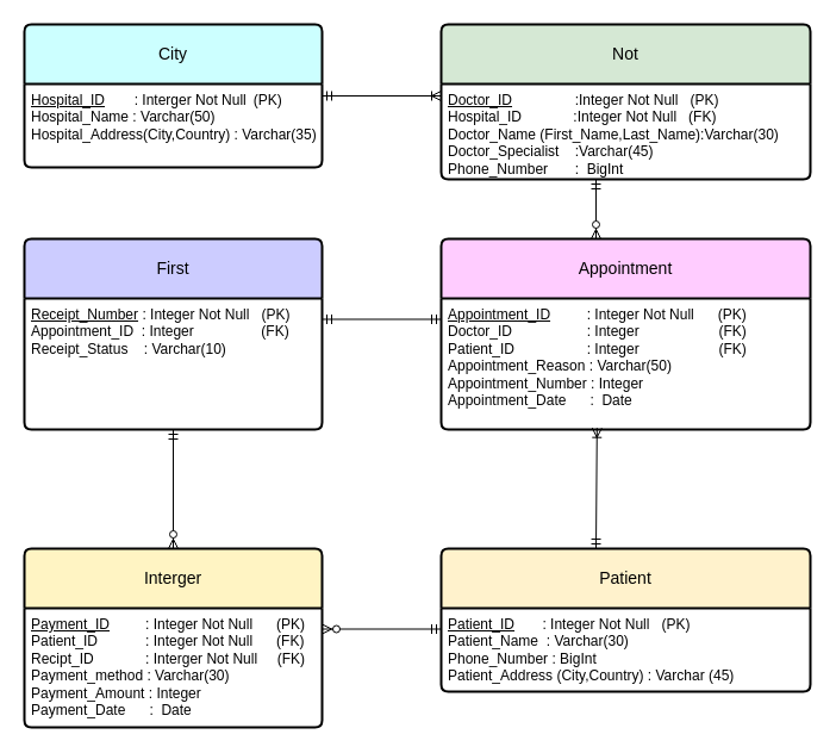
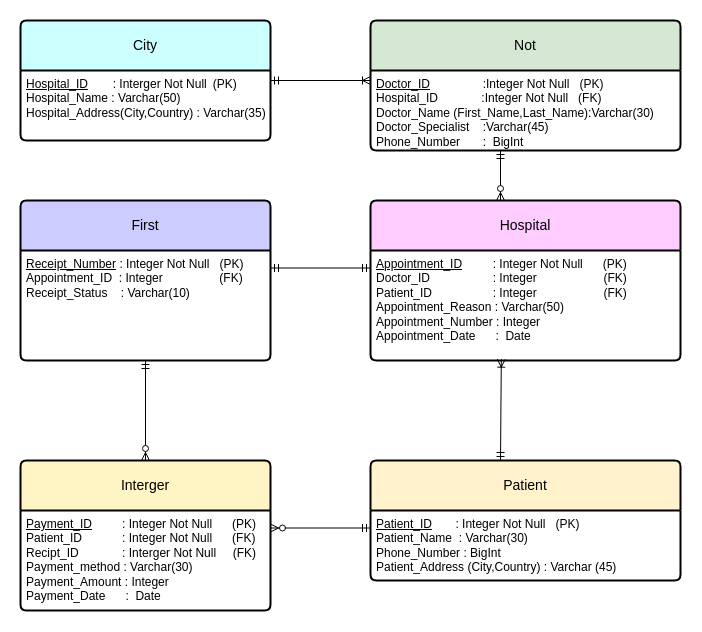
  <mxCell id="0" />
  <mxCell id="1" parent="0" />
  <mxCell id="2" value="City" style="swimlane;childLayout=stackLayout;horizontal=1;startSize=50;horizontalStack=0;rounded=1;fontSize=14;fontStyle=0;strokeWidth=2;resizeParent=0;resizeLast=1;shadow=0;dashed=0;align=center;arcSize=4;whiteSpace=wrap;html=1;fillColor=#CCFFFF;" parent="1" vertex="1"><mxGeometry x="20" y="20" width="250" height="120" as="geometry"><mxRectangle x="80" y="180" width="90" height="50" as="alternateBounds" /></mxGeometry></mxCell>
  <mxCell id="3" value="&lt;u style=&quot;&quot;&gt;Hospital_ID&lt;/u&gt; &lt;span style=&quot;white-space: pre;&quot;&gt;&#09;&lt;/span&gt;&amp;nbsp; : Interger Not Null &lt;span style=&quot;white-space: pre;&quot;&gt;&#09;&lt;/span&gt;(PK)&amp;nbsp;&lt;br&gt;Hospital_Name : Varchar(50)&lt;br&gt;Hospital_Address(City,Country) : Varchar(35)" style="align=left;strokeColor=none;fillColor=none;spacingLeft=4;fontSize=12;verticalAlign=top;resizable=0;rotatable=0;part=1;html=1;" parent="2" vertex="1"><mxGeometry y="50" width="250" height="70" as="geometry" /></mxCell>
  <mxCell id="4" style="align=left;strokeColor=none;fillColor=none;spacingLeft=4;fontSize=12;verticalAlign=top;resizable=0;rotatable=0;part=1;html=1;" parent="2" vertex="1"><mxGeometry y="120" width="250" as="geometry" /></mxCell>
  <mxCell id="5" style="align=left;strokeColor=none;fillColor=none;spacingLeft=4;fontSize=12;verticalAlign=top;resizable=0;rotatable=0;part=1;html=1;" parent="2" vertex="1"><mxGeometry y="120" width="250" as="geometry" /></mxCell>
  <mxCell id="6" value="Not" style="swimlane;childLayout=stackLayout;horizontal=1;startSize=50;horizontalStack=0;rounded=1;fontSize=14;fontStyle=0;strokeWidth=2;resizeParent=0;resizeLast=1;shadow=0;dashed=0;align=center;arcSize=4;whiteSpace=wrap;html=1;fillColor=#D5E8D4;" parent="1" vertex="1"><mxGeometry x="370" y="20" width="310" height="130" as="geometry"><mxRectangle x="370" y="180" width="90" height="50" as="alternateBounds" /></mxGeometry></mxCell>
  <mxCell id="7" value="&lt;u&gt;Doctor_ID&lt;/u&gt; &lt;span style=&quot;white-space: pre;&quot;&gt;&#09;&lt;span style=&quot;white-space: pre;&quot;&gt;&#09;&lt;/span&gt;&lt;/span&gt;:Integer Not Null&amp;nbsp; &amp;nbsp;(PK)&lt;br&gt;Hospital_ID&amp;nbsp; &amp;nbsp; &amp;nbsp; &amp;nbsp; &amp;nbsp; &amp;nbsp; &amp;nbsp;:Integer Not Null&amp;nbsp; &amp;nbsp;(FK)&lt;br&gt;Doctor_Name (First_Name,Last_Name):Varchar(30)&amp;nbsp; &amp;nbsp; &amp;nbsp; &amp;nbsp; &amp;nbsp; &amp;nbsp;&amp;nbsp;&lt;br&gt;Doctor_Specialist &lt;span style=&quot;white-space: pre;&quot;&gt;&#09;&lt;/span&gt;:Varchar(45)&lt;br&gt;Phone_Number&lt;span style=&quot;white-space: pre;&quot;&gt;&#09;&lt;/span&gt;:&amp;nbsp; BigInt" style="align=left;strokeColor=none;fillColor=none;spacingLeft=4;fontSize=12;verticalAlign=top;resizable=0;rotatable=0;part=1;html=1;" parent="6" vertex="1"><mxGeometry y="50" width="310" height="70" as="geometry" /></mxCell>
  <mxCell id="8" style="align=left;strokeColor=none;fillColor=none;spacingLeft=4;fontSize=12;verticalAlign=top;resizable=0;rotatable=0;part=1;html=1;" parent="6" vertex="1"><mxGeometry y="120" width="310" as="geometry" /></mxCell>
  <mxCell id="9" style="align=left;strokeColor=none;fillColor=none;spacingLeft=4;fontSize=12;verticalAlign=top;resizable=0;rotatable=0;part=1;html=1;" parent="6" vertex="1"><mxGeometry y="120" width="310" height="10" as="geometry" /></mxCell>
- <mxCell id="10" value="Appointment" style="swimlane;childLayout=stackLayout;horizontal=1;startSize=50;horizontalStack=0;rounded=1;fontSize=14;fontStyle=0;strokeWidth=2;resizeParent=0;resizeLast=1;shadow=0;dashed=0;align=center;arcSize=4;whiteSpace=wrap;html=1;fillColor=#FFCCFF;" parent="1" vertex="1"><mxGeometry x="370" y="200" width="310" height="160" as="geometry"><mxRectangle x="370" y="360" width="90" height="50" as="alternateBounds" /></mxGeometry></mxCell>
+ <mxCell id="10" value="Hospital" style="swimlane;childLayout=stackLayout;horizontal=1;startSize=50;horizontalStack=0;rounded=1;fontSize=14;fontStyle=0;strokeWidth=2;resizeParent=0;resizeLast=1;shadow=0;dashed=0;align=center;arcSize=4;whiteSpace=wrap;html=1;fillColor=#FFCCFF;" parent="1" vertex="1"><mxGeometry x="370" y="200" width="310" height="160" as="geometry"><mxRectangle x="370" y="360" width="90" height="50" as="alternateBounds" /></mxGeometry></mxCell>
  <mxCell id="11" value="&lt;u&gt;Appointment_ID&lt;/u&gt;&lt;span style=&quot;white-space: pre;&quot;&gt;&#09;&lt;/span&gt;&amp;nbsp; &amp;nbsp;: Integer Not Null&amp;nbsp; &amp;nbsp; &amp;nbsp; (PK)&lt;br&gt;Doctor_ID&amp;nbsp; &amp;nbsp; &amp;nbsp; &amp;nbsp; &amp;nbsp; &amp;nbsp; &amp;nbsp;&lt;span style=&quot;white-space: pre;&quot;&gt;&#09;&lt;/span&gt;&amp;nbsp; &amp;nbsp;: Integer&amp;nbsp; &amp;nbsp; &amp;nbsp; &amp;nbsp; &amp;nbsp; &amp;nbsp; &amp;nbsp; &amp;nbsp; &amp;nbsp; &amp;nbsp; (FK)&lt;br&gt;Patient_ID&amp;nbsp; &amp;nbsp; &amp;nbsp; &amp;nbsp; &amp;nbsp; &amp;nbsp; &amp;nbsp;&lt;span style=&quot;white-space: pre;&quot;&gt;&#09;&lt;/span&gt;&amp;nbsp; &amp;nbsp;: Integer&amp;nbsp; &amp;nbsp; &amp;nbsp; &amp;nbsp; &amp;nbsp; &amp;nbsp; &amp;nbsp; &amp;nbsp; &amp;nbsp; &amp;nbsp; (FK)&amp;nbsp;&lt;br&gt;Appointment_Reason : Varchar(50)&amp;nbsp;&lt;br&gt;Appointment_Number : Integer&amp;nbsp;&lt;br&gt;Appointment_Date&amp;nbsp; &amp;nbsp; &amp;nbsp; :&amp;nbsp; Date" style="align=left;strokeColor=none;fillColor=none;spacingLeft=4;fontSize=12;verticalAlign=top;resizable=0;rotatable=0;part=1;html=1;" parent="10" vertex="1"><mxGeometry y="50" width="310" height="70" as="geometry" /></mxCell>
  <mxCell id="12" style="align=left;strokeColor=none;fillColor=none;spacingLeft=4;fontSize=12;verticalAlign=top;resizable=0;rotatable=0;part=1;html=1;" parent="10" vertex="1"><mxGeometry y="120" width="310" as="geometry" /></mxCell>
  <mxCell id="13" style="align=left;strokeColor=none;fillColor=none;spacingLeft=4;fontSize=12;verticalAlign=top;resizable=0;rotatable=0;part=1;html=1;" parent="10" vertex="1"><mxGeometry y="120" width="310" height="40" as="geometry" /></mxCell>
  <mxCell id="14" style="edgeStyle=none;rounded=0;orthogonalLoop=1;jettySize=auto;html=1;exitX=0.5;exitY=1;exitDx=0;exitDy=0;" parent="10" source="13" target="13" edge="1"><mxGeometry relative="1" as="geometry" /></mxCell>
  <mxCell id="15" value="Patient" style="swimlane;childLayout=stackLayout;horizontal=1;startSize=50;horizontalStack=0;rounded=1;fontSize=14;fontStyle=0;strokeWidth=2;resizeParent=0;resizeLast=1;shadow=0;dashed=0;align=center;arcSize=4;whiteSpace=wrap;html=1;fillColor=#FFF2CC;" parent="1" vertex="1"><mxGeometry x="370" y="460" width="310" height="120" as="geometry"><mxRectangle x="370" y="620" width="90" height="50" as="alternateBounds" /></mxGeometry></mxCell>
  <mxCell id="16" value="&lt;u&gt;Patient_ID&lt;/u&gt;&amp;nbsp; &amp;nbsp; &amp;nbsp; &amp;nbsp;: Integer Not Null&amp;nbsp; &amp;nbsp;(PK)&lt;br&gt;Patient_Name&amp;nbsp; : Varchar(30)&amp;nbsp; &amp;nbsp; &amp;nbsp; &amp;nbsp; &amp;nbsp; &amp;nbsp;&lt;br&gt;Phone_Number : BigInt&lt;br&gt;Patient_Address (City,Country) : Varchar (45)" style="align=left;strokeColor=none;fillColor=none;spacingLeft=4;fontSize=12;verticalAlign=top;resizable=0;rotatable=0;part=1;html=1;" parent="15" vertex="1"><mxGeometry y="50" width="310" height="70" as="geometry" /></mxCell>
  <mxCell id="17" style="align=left;strokeColor=none;fillColor=none;spacingLeft=4;fontSize=12;verticalAlign=top;resizable=0;rotatable=0;part=1;html=1;" parent="15" vertex="1"><mxGeometry y="120" width="310" as="geometry" /></mxCell>
  <mxCell id="18" style="align=left;strokeColor=none;fillColor=none;spacingLeft=4;fontSize=12;verticalAlign=top;resizable=0;rotatable=0;part=1;html=1;" parent="15" vertex="1"><mxGeometry y="120" width="310" as="geometry" /></mxCell>
  <mxCell id="19" value="Interger" style="swimlane;childLayout=stackLayout;horizontal=1;startSize=50;horizontalStack=0;rounded=1;fontSize=14;fontStyle=0;strokeWidth=2;resizeParent=0;resizeLast=1;shadow=0;dashed=0;align=center;arcSize=4;whiteSpace=wrap;html=1;fillColor=#FFF4C3;" parent="1" vertex="1"><mxGeometry x="20" y="460" width="250" height="150" as="geometry"><mxRectangle x="90" y="620" width="90" height="50" as="alternateBounds" /></mxGeometry></mxCell>
  <mxCell id="20" value="&lt;u&gt;Payment_ID&lt;/u&gt;&amp;nbsp; &amp;nbsp; &amp;nbsp; &amp;nbsp; &amp;nbsp;: Integer Not Null&amp;nbsp; &amp;nbsp; &amp;nbsp; (PK)&lt;br&gt;Patient_ID&amp;nbsp; &amp;nbsp; &amp;nbsp; &amp;nbsp; &amp;nbsp; &amp;nbsp; : Integer Not Null&amp;nbsp; &amp;nbsp; &amp;nbsp; (FK)&lt;br&gt;Recipt_ID&amp;nbsp; &amp;nbsp; &amp;nbsp; &amp;nbsp; &amp;nbsp; &amp;nbsp; &amp;nbsp;: Interger Not Null&amp;nbsp; &amp;nbsp; &amp;nbsp;(FK)&lt;br&gt;Payment_method : Varchar(30)&lt;br&gt;Payment_Amount : Integer&lt;br&gt;Payment_Date&amp;nbsp; &amp;nbsp; &amp;nbsp; :&amp;nbsp; Date" style="align=left;strokeColor=none;fillColor=none;spacingLeft=4;fontSize=12;verticalAlign=top;resizable=0;rotatable=0;part=1;html=1;" parent="19" vertex="1"><mxGeometry y="50" width="250" height="70" as="geometry" /></mxCell>
  <mxCell id="21" style="align=left;strokeColor=none;fillColor=none;spacingLeft=4;fontSize=12;verticalAlign=top;resizable=0;rotatable=0;part=1;html=1;" parent="19" vertex="1"><mxGeometry y="120" width="250" as="geometry" /></mxCell>
  <mxCell id="22" style="align=left;strokeColor=none;fillColor=none;spacingLeft=4;fontSize=12;verticalAlign=top;resizable=0;rotatable=0;part=1;html=1;" parent="19" vertex="1"><mxGeometry y="120" width="250" height="30" as="geometry" /></mxCell>
  <mxCell id="23" value="First" style="swimlane;childLayout=stackLayout;horizontal=1;startSize=50;horizontalStack=0;rounded=1;fontSize=14;fontStyle=0;strokeWidth=2;resizeParent=0;resizeLast=1;shadow=0;dashed=0;align=center;arcSize=4;whiteSpace=wrap;html=1;fillColor=#CCCCFF;" parent="1" vertex="1"><mxGeometry x="20" y="200" width="250" height="160" as="geometry"><mxRectangle x="80" y="360" width="90" height="50" as="alternateBounds" /></mxGeometry></mxCell>
  <mxCell id="24" value="&lt;u&gt;Receipt_Number&lt;/u&gt; : Integer Not Null&amp;nbsp; &amp;nbsp;(PK)&lt;br&gt;Appointment_ID&amp;nbsp; &lt;span style=&quot;white-space: pre;&quot;&gt;: Integer&lt;span style=&quot;white-space: pre;&quot;&gt;&#09;&lt;/span&gt;&lt;/span&gt;&amp;nbsp; &amp;nbsp; &amp;nbsp; &amp;nbsp; &amp;nbsp; (FK)&lt;br&gt;Receipt_Status&amp;nbsp; &amp;nbsp; : Varchar(10)" style="align=left;strokeColor=none;fillColor=none;spacingLeft=4;fontSize=12;verticalAlign=top;resizable=0;rotatable=0;part=1;html=1;" parent="23" vertex="1"><mxGeometry y="50" width="250" height="70" as="geometry" /></mxCell>
  <mxCell id="25" style="align=left;strokeColor=none;fillColor=none;spacingLeft=4;fontSize=12;verticalAlign=top;resizable=0;rotatable=0;part=1;html=1;" parent="23" vertex="1"><mxGeometry y="120" width="250" as="geometry" /></mxCell>
  <mxCell id="26" style="align=left;strokeColor=none;fillColor=none;spacingLeft=4;fontSize=12;verticalAlign=top;resizable=0;rotatable=0;part=1;html=1;" parent="23" vertex="1"><mxGeometry y="120" width="250" height="40" as="geometry" /></mxCell>
  <mxCell id="27" value="" style="fontSize=12;html=1;endArrow=ERoneToMany;startArrow=ERmandOne;rounded=0;exitX=1;exitY=0.5;exitDx=0;exitDy=0;" parent="1" source="2" edge="1"><mxGeometry width="100" height="100" relative="1" as="geometry"><mxPoint x="160" y="230" as="sourcePoint" /><mxPoint x="370" y="80" as="targetPoint" /></mxGeometry></mxCell>
  <mxCell id="28" value="" style="fontSize=12;html=1;endArrow=ERzeroToMany;startArrow=ERmandOne;rounded=0;" parent="1" edge="1"><mxGeometry width="100" height="100" relative="1" as="geometry"><mxPoint x="500" y="150" as="sourcePoint" /><mxPoint x="500" y="200" as="targetPoint" /></mxGeometry></mxCell>
  <mxCell id="29" value="" style="fontSize=12;html=1;endArrow=ERmandOne;startArrow=ERmandOne;rounded=0;exitX=1;exitY=0.25;exitDx=0;exitDy=0;entryX=0;entryY=0.25;entryDx=0;entryDy=0;" parent="1" source="24" target="11" edge="1"><mxGeometry width="100" height="100" relative="1" as="geometry"><mxPoint x="190" y="280" as="sourcePoint" /><mxPoint x="320" y="280" as="targetPoint" /></mxGeometry></mxCell>
  <mxCell id="30" value="" style="fontSize=12;html=1;endArrow=ERoneToMany;startArrow=ERmandOne;rounded=0;entryX=0.422;entryY=0.967;entryDx=0;entryDy=0;entryPerimeter=0;" parent="1" target="13" edge="1"><mxGeometry width="100" height="100" relative="1" as="geometry"><mxPoint x="500" y="460" as="sourcePoint" /><mxPoint x="390" y="380" as="targetPoint" /></mxGeometry></mxCell>
  <mxCell id="31" value="" style="fontSize=12;html=1;endArrow=ERzeroToMany;startArrow=ERmandOne;rounded=0;entryX=0.5;entryY=0;entryDx=0;entryDy=0;" parent="1" target="19" edge="1"><mxGeometry width="100" height="100" relative="1" as="geometry"><mxPoint x="145" y="360" as="sourcePoint" /><mxPoint x="145" y="450" as="targetPoint" /></mxGeometry></mxCell>
  <mxCell id="32" value="" style="fontSize=12;html=1;endArrow=ERzeroToMany;startArrow=ERmandOne;rounded=0;entryX=1;entryY=0.25;entryDx=0;entryDy=0;exitX=0;exitY=0.25;exitDx=0;exitDy=0;" parent="1" source="16" target="20" edge="1"><mxGeometry width="100" height="100" relative="1" as="geometry"><mxPoint x="330" y="530" as="sourcePoint" /><mxPoint x="200" y="530" as="targetPoint" /></mxGeometry></mxCell>
